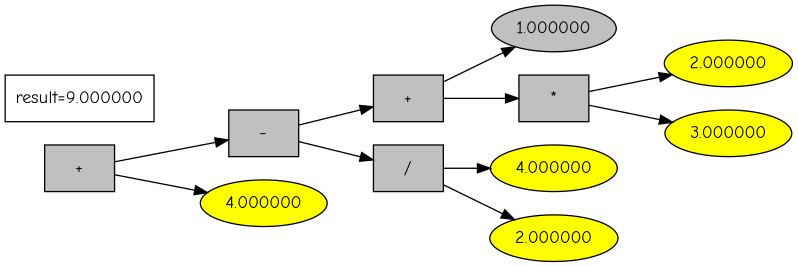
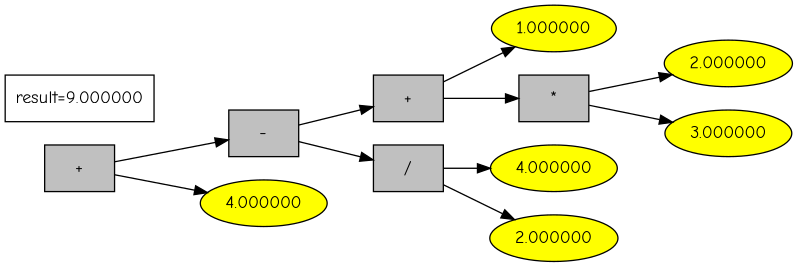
  digraph {
    rankdir=LR
    fontname="Comic Neue"
    node [fillcolor=yellow style=filled fontname="Comic Neue"]
    edge [fontname="Comic Neue"]
    n1 [fillcolor=grey label="+" shape=box]
    n2 [fillcolor=grey label="-" shape=box]
    n3 [label=4.000000]
    n4 [fillcolor=grey label="+" shape=box]
    n5 [fillcolor=grey label="/" shape=box]
-   n6 [fillcolor=grey label=1.000000]
+   n6 [label=1.000000]
    n7 [fillcolor=grey label="*" shape=box]
    n8 [label=2.000000]
    n9 [label=3.000000]
    n10 [label=4.000000]
    n11 [label=2.000000]
    "result=9.000000" [shape=box fillcolor="" style=""]
    n1 -> n2
    n1 -> n3
    n2 -> n4
    n2 -> n5
    n4 -> n6
    n4 -> n7
    n5 -> n10
    n5 -> n11
    n7 -> n8
    n7 -> n9
  }
